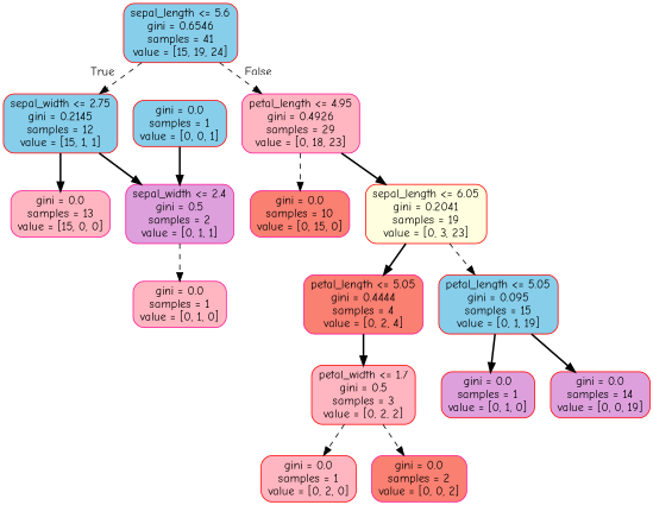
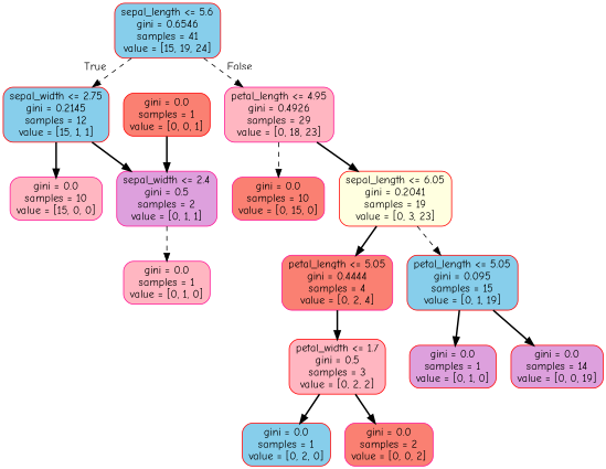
  digraph {
    fontname="Comic Neue"
    node [color=red fillcolor=lightpink fontname="Comic Neue" shape=box style="filled, rounded"]
    edge [fontname="Comic Neue" style=bold]
    n1 [fillcolor=skyblue label="sepal_length <= 5.6\ngini = 0.6546\nsamples = 41\nvalue = [15, 19, 24]"]
    n2 [fillcolor=skyblue label="sepal_width <= 2.75\ngini = 0.2145\nsamples = 12\nvalue = [15, 1, 1]"]
    n3 [color=deeppink label="petal_length <= 4.95\ngini = 0.4926\nsamples = 29\nvalue = [0, 18, 23]"]
    n4 [color=deeppink fillcolor=plum label="sepal_width <= 2.4\ngini = 0.5\nsamples = 2\nvalue = [0, 1, 1]"]
-   n5 [color=deeppink label="gini = 0.0\nsamples = 13\nvalue = [15, 0, 0]"]
+   n5 [color=deeppink label="gini = 0.0\nsamples = 10\nvalue = [15, 0, 0]"]
    n6 [color=deeppink fillcolor=salmon label="gini = 0.0\nsamples = 10\nvalue = [0, 15, 0]"]
    n7 [fillcolor=lightyellow label="sepal_length <= 6.05\ngini = 0.2041\nsamples = 19\nvalue = [0, 3, 23]"]
    n8 [color=deeppink label="gini = 0.0\nsamples = 1\nvalue = [0, 1, 0]"]
-   n9 [fillcolor=skyblue label="gini = 0.0\nsamples = 1\nvalue = [0, 0, 1]"]
+   n9 [fillcolor=salmon label="gini = 0.0\nsamples = 1\nvalue = [0, 0, 1]"]
    n10 [color=deeppink fillcolor=salmon label="petal_length <= 5.05\ngini = 0.4444\nsamples = 4\nvalue = [0, 2, 4]"]
    n11 [fillcolor=skyblue label="petal_length <= 5.05\ngini = 0.095\nsamples = 15\nvalue = [0, 1, 19]"]
    n12 [label="petal_width <= 1.7\ngini = 0.5\nsamples = 3\nvalue = [0, 2, 2]"]
    n13 [fillcolor=plum label="gini = 0.0\nsamples = 1\nvalue = [0, 1, 0]"]
    n14 [fillcolor=plum label="gini = 0.0\nsamples = 14\nvalue = [0, 0, 19]"]
-   n15 [label="gini = 0.0\nsamples = 1\nvalue = [0, 2, 0]"]
+   n15 [fillcolor=skyblue label="gini = 0.0\nsamples = 1\nvalue = [0, 2, 0]"]
    n16 [color=deeppink fillcolor=salmon label="gini = 0.0\nsamples = 2\nvalue = [0, 0, 2]"]
    n1 -> n2 [headlabel=True labelangle=45 labeldistance=2.5 style=dashed]
    n1 -> n3 [headlabel=False labelangle=-45 labeldistance=2.5 style=dashed]
    n2 -> n4
    n2 -> n5
    n3 -> n6 [style=dashed]
    n3 -> n7
    n4 -> n8 [style=dashed]
    n7 -> n10
    n7 -> n11 [style=dashed]
    n9 -> n4
    n10 -> n12
    n11 -> n13
    n11 -> n14
-   n12 -> n15 [style=dashed]
-   n12 -> n16 [style=dashed]
+   n12 -> n15
+   n12 -> n16
  }
